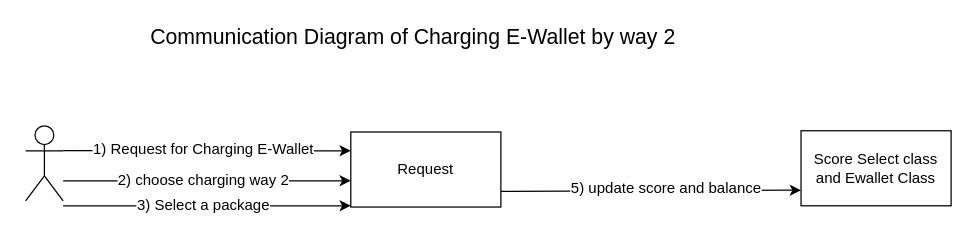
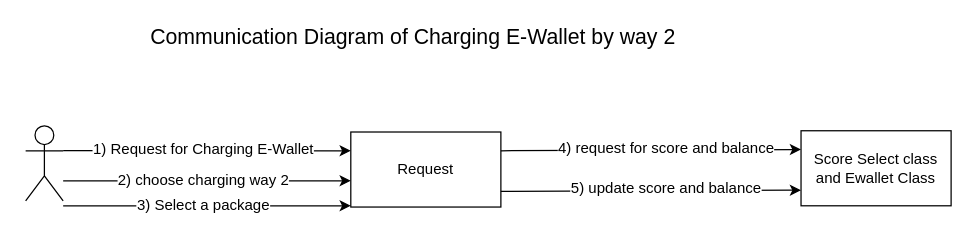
  <mxCell id="0" />
  <mxCell id="1" parent="0" />
  <mxCell id="2" value="" style="shape=umlActor;verticalLabelPosition=bottom;labelBackgroundColor=#ffffff;verticalAlign=top;html=1;outlineConnect=0;" vertex="1" parent="1"><mxGeometry x="20" y="100" width="30" height="60" as="geometry" /></mxCell>
  <mxCell id="3" value="Request" style="rounded=0;whiteSpace=wrap;html=1;" vertex="1" parent="1"><mxGeometry x="280" y="105" width="120" height="60" as="geometry" /></mxCell>
  <mxCell id="4" value="&lt;span&gt;Score Select class and Ewallet Class&lt;/span&gt;" style="rounded=0;whiteSpace=wrap;html=1;" vertex="1" parent="1"><mxGeometry x="640" y="104" width="120" height="60" as="geometry" /></mxCell>
  <mxCell id="5" value="" style="endArrow=classic;html=1;entryX=0;entryY=0.25;entryDx=0;entryDy=0;exitX=1;exitY=0.333;exitDx=0;exitDy=0;exitPerimeter=0;" edge="1" parent="1" source="2" target="3"><mxGeometry width="50" height="50" relative="1" as="geometry"><mxPoint x="100" y="170" as="sourcePoint" /><mxPoint x="150" y="120" as="targetPoint" /></mxGeometry></mxCell>
  <mxCell id="6" value="&lt;span&gt;1) Request for Charging E-Wallet&lt;/span&gt;&lt;br&gt;" style="text;html=1;resizable=0;points=[];align=center;verticalAlign=middle;labelBackgroundColor=#ffffff;" vertex="1" connectable="0" parent="5"><mxGeometry x="-0.035" y="1" relative="1" as="geometry"><mxPoint as="offset" /></mxGeometry></mxCell>
  <mxCell id="7" value="" style="endArrow=classic;html=1;entryX=0;entryY=0.25;entryDx=0;entryDy=0;exitX=1;exitY=0.333;exitDx=0;exitDy=0;exitPerimeter=0;" edge="1" parent="1"><mxGeometry width="50" height="50" relative="1" as="geometry"><mxPoint x="50" y="144" as="sourcePoint" /><mxPoint x="280" y="144" as="targetPoint" /></mxGeometry></mxCell>
  <mxCell id="8" value="&lt;span&gt;2) choose charging way 2&lt;/span&gt;&lt;br&gt;" style="text;html=1;resizable=0;points=[];align=center;verticalAlign=middle;labelBackgroundColor=#ffffff;" vertex="1" connectable="0" parent="7"><mxGeometry x="-0.035" y="1" relative="1" as="geometry"><mxPoint as="offset" /></mxGeometry></mxCell>
  <mxCell id="9" value="" style="endArrow=classic;html=1;entryX=0;entryY=0.25;entryDx=0;entryDy=0;exitX=1;exitY=0.333;exitDx=0;exitDy=0;exitPerimeter=0;" edge="1" parent="1"><mxGeometry width="50" height="50" relative="1" as="geometry"><mxPoint x="50" y="164" as="sourcePoint" /><mxPoint x="280" y="164" as="targetPoint" /></mxGeometry></mxCell>
  <mxCell id="10" value="&lt;span&gt;3) Select a package&lt;/span&gt;&lt;br&gt;" style="text;html=1;resizable=0;points=[];align=center;verticalAlign=middle;labelBackgroundColor=#ffffff;" vertex="1" connectable="0" parent="9"><mxGeometry x="-0.035" y="1" relative="1" as="geometry"><mxPoint as="offset" /></mxGeometry></mxCell>
+ <mxCell id="11" value="" style="endArrow=classic;html=1;exitX=1;exitY=0.25;exitDx=0;exitDy=0;entryX=0;entryY=0.25;entryDx=0;entryDy=0;" edge="1" parent="1" source="3" target="4"><mxGeometry width="50" height="50" relative="1" as="geometry"><mxPoint x="440" y="150" as="sourcePoint" /><mxPoint x="490" y="100" as="targetPoint" /></mxGeometry></mxCell>
+ <mxCell id="12" value="&lt;span&gt;4) request for score and balance&lt;/span&gt;&lt;br&gt;" style="text;html=1;resizable=0;points=[];align=center;verticalAlign=middle;labelBackgroundColor=#ffffff;" vertex="1" connectable="0" parent="11"><mxGeometry x="0.208" relative="1" as="geometry"><mxPoint x="-13" y="-2" as="offset" /></mxGeometry></mxCell>
  <mxCell id="13" value="" style="endArrow=classic;html=1;exitX=1;exitY=0.25;exitDx=0;exitDy=0;entryX=0;entryY=0.25;entryDx=0;entryDy=0;" edge="1" parent="1"><mxGeometry width="50" height="50" relative="1" as="geometry"><mxPoint x="400" y="152.5" as="sourcePoint" /><mxPoint x="640" y="151.5" as="targetPoint" /></mxGeometry></mxCell>
  <mxCell id="14" value="&lt;span&gt;5) update score and balance&lt;/span&gt;&lt;br&gt;" style="text;html=1;resizable=0;points=[];align=center;verticalAlign=middle;labelBackgroundColor=#ffffff;" vertex="1" connectable="0" parent="13"><mxGeometry x="0.208" relative="1" as="geometry"><mxPoint x="-13" y="-2" as="offset" /></mxGeometry></mxCell>
  <mxCell id="15" value="&lt;font style=&quot;font-size: 17px&quot;&gt;Communication Diagram of Charging E-Wallet by way 2&lt;/font&gt;" style="text;html=1;strokeColor=none;fillColor=none;align=center;verticalAlign=middle;whiteSpace=wrap;rounded=0;" vertex="1" parent="1"><mxGeometry x="90" y="20" width="480" height="20" as="geometry" /></mxCell>
